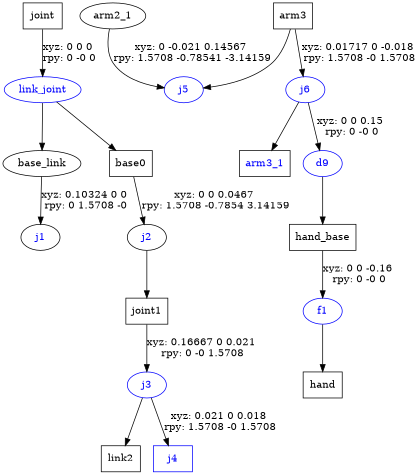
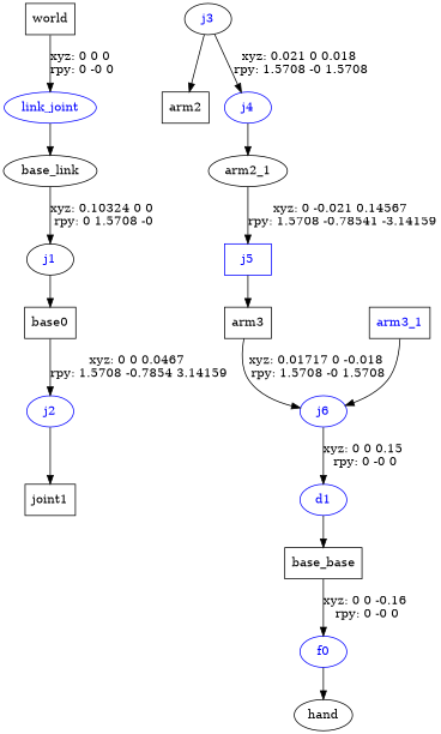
  digraph {
    node [shape=ellipse fontcolor=blue]
-   n1 [label=joint shape=box fontcolor=""]
+   n1 [label=world shape=box fontcolor=""]
    n2 [color=blue label=link_joint]
    n3 [label=base_link fontcolor=""]
    j1 [color=black]
    n5 [label=base0 shape=box fontcolor=""]
-   j2 [color=black]
+   j2 [color=blue]
    n7 [label=joint1 shape=box fontcolor=""]
-   j3 [color=blue]
-   n9 [label=link2 shape=box fontcolor=""]
-   j4 [color=blue shape=box]
+   j3 [color=black]
+   n9 [label=arm2 shape=box fontcolor=""]
+   j4 [color=blue]
    n11 [label=arm2_1 fontcolor=""]
-   j5 [color=blue]
+   j5 [color=blue shape=box]
    n13 [label=arm3 shape=box fontcolor=""]
    j6 [color=blue]
    n15 [label=arm3_1 shape=box]
-   d1 [color=blue label=d9]
-   n17 [label=hand_base shape=box fontcolor=""]
-   f1 [color=blue]
-   n19 [label=hand shape=box fontcolor=""]
+   d1 [color=blue]
+   n17 [label=base_base shape=box fontcolor=""]
+   f1 [color=blue label=f0]
+   n19 [label=hand fontcolor=""]
    n1 -> n2 [label="xyz: 0 0 0 \nrpy: 0 -0 0"]
    n2 -> n3
    n3 -> j1 [label="xyz: 0.10324 0 0 \nrpy: 0 1.5708 -0"]
-   n2 -> n5
+   j1 -> n5
    n5 -> j2 [label="xyz: 0 0 0.0467 \nrpy: 1.5708 -0.7854 3.14159"]
    j2 -> n7
-   n7 -> j3 [label="xyz: 0.16667 0 0.021 \nrpy: 0 -0 1.5708"]
    j3 -> n9
    j3 -> j4 [label="xyz: 0.021 0 0.018 \nrpy: 1.5708 -0 1.5708"]
+   j4 -> n11
    n11 -> j5 [label="xyz: 0 -0.021 0.14567 \nrpy: 1.5708 -0.78541 -3.14159"]
-   n13 -> j5
+   j5 -> n13
    n13 -> j6 [label="xyz: 0.01717 0 -0.018 \nrpy: 1.5708 -0 1.5708"]
-   j6 -> n15
+   n15 -> j6
    j6 -> d1 [label="xyz: 0 0 0.15 \nrpy: 0 -0 0"]
    d1 -> n17
    n17 -> f1 [label="xyz: 0 0 -0.16 \nrpy: 0 -0 0"]
    f1 -> n19
  }
